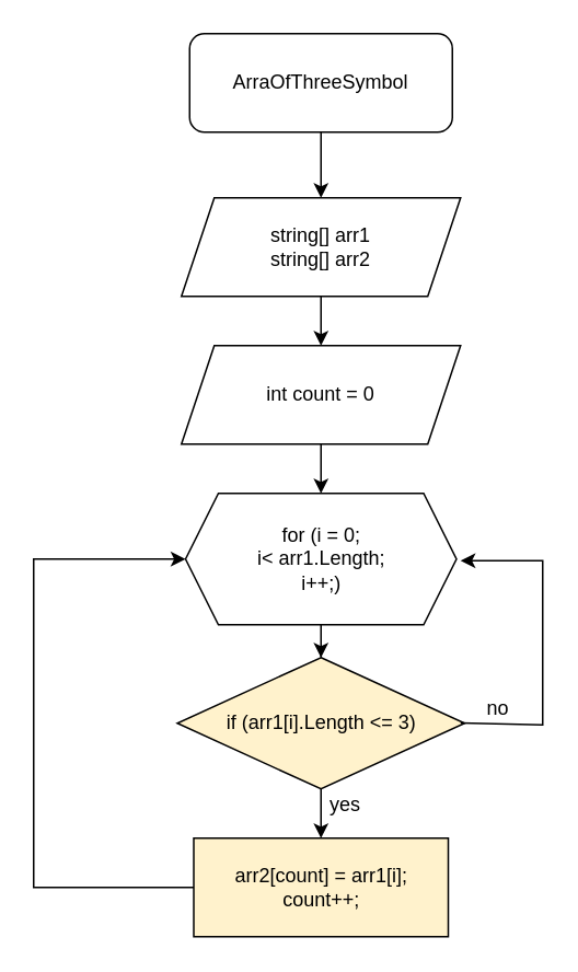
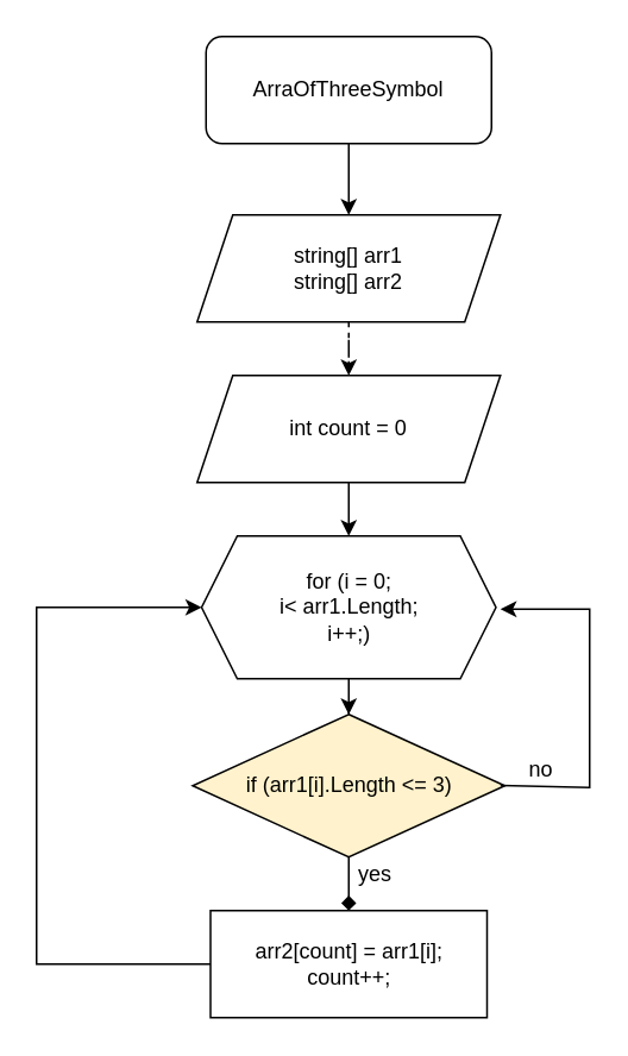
  <mxCell id="0" />
  <mxCell id="1" parent="0" />
  <mxCell id="2" value="" style="group" vertex="1" connectable="0" parent="1"><mxGeometry x="20" y="20" width="310" height="550" as="geometry" /></mxCell>
  <mxCell id="3" value="" style="edgeStyle=orthogonalEdgeStyle;rounded=0;orthogonalLoop=1;jettySize=auto;html=1;" edge="1" parent="2" source="4"><mxGeometry relative="1" as="geometry"><mxPoint x="175" y="100" as="targetPoint" /></mxGeometry></mxCell>
  <mxCell id="4" value="ArraOfThreeSymbol" style="rounded=1;whiteSpace=wrap;html=1;" vertex="1" parent="2"><mxGeometry x="95" width="160" height="60" as="geometry" /></mxCell>
  <mxCell id="5" value="string[] arr1&lt;br&gt;string[] arr2&lt;br&gt;" style="shape=parallelogram;perimeter=parallelogramPerimeter;whiteSpace=wrap;html=1;fixedSize=1;" vertex="1" parent="2"><mxGeometry x="90" y="100" width="170" height="60" as="geometry" /></mxCell>
  <mxCell id="6" value="int count = 0" style="shape=parallelogram;perimeter=parallelogramPerimeter;whiteSpace=wrap;html=1;fixedSize=1;" vertex="1" parent="2"><mxGeometry x="90" y="190" width="170" height="60" as="geometry" /></mxCell>
- <mxCell id="7" value="" style="edgeStyle=orthogonalEdgeStyle;rounded=0;orthogonalLoop=1;jettySize=auto;html=1;" edge="1" parent="2" source="5" target="6"><mxGeometry relative="1" as="geometry" /></mxCell>
+ <mxCell id="7" value="" style="edgeStyle=orthogonalEdgeStyle;rounded=0;orthogonalLoop=1;jettySize=auto;html=1;dashed=1;" edge="1" parent="2" source="5" target="6"><mxGeometry relative="1" as="geometry" /></mxCell>
  <mxCell id="8" value="for (i = 0;&lt;br&gt;i&amp;lt; arr1.Length;&lt;br&gt;i++;)&lt;br&gt;" style="shape=hexagon;perimeter=hexagonPerimeter2;whiteSpace=wrap;html=1;fixedSize=1;" vertex="1" parent="2"><mxGeometry x="92.5" y="280" width="165" height="80" as="geometry" /></mxCell>
  <mxCell id="9" value="" style="edgeStyle=orthogonalEdgeStyle;rounded=0;orthogonalLoop=1;jettySize=auto;html=1;" edge="1" parent="2" source="6" target="8"><mxGeometry relative="1" as="geometry" /></mxCell>
  <mxCell id="10" value="if (arr1[i].Length &amp;lt;= 3)" style="rhombus;whiteSpace=wrap;html=1;fillColor=#fff2cc;" vertex="1" parent="2"><mxGeometry x="87.5" y="380" width="175" height="80" as="geometry" /></mxCell>
  <mxCell id="11" value="" style="edgeStyle=orthogonalEdgeStyle;rounded=0;orthogonalLoop=1;jettySize=auto;html=1;" edge="1" parent="2" source="8" target="10"><mxGeometry relative="1" as="geometry" /></mxCell>
- <mxCell id="12" value="" style="endArrow=classic;html=1;exitX=0.5;exitY=1;exitDx=0;exitDy=0;" edge="1" parent="2" source="10" target="13"><mxGeometry width="50" height="50" relative="1" as="geometry"><mxPoint x="300" y="340" as="sourcePoint" /><mxPoint x="175" y="500" as="targetPoint" /></mxGeometry></mxCell>
- <mxCell id="13" value="arr2[count] = arr1[i];&lt;br&gt;count++;" style="rounded=0;whiteSpace=wrap;html=1;fillColor=#fff2cc;" vertex="1" parent="2"><mxGeometry x="97.5" y="490" width="155" height="60" as="geometry" /></mxCell>
+ <mxCell id="12" value="" style="endArrow=diamond;html=1;exitX=0.5;exitY=1;exitDx=0;exitDy=0;" edge="1" parent="2" source="10" target="13"><mxGeometry width="50" height="50" relative="1" as="geometry"><mxPoint x="300" y="340" as="sourcePoint" /><mxPoint x="175" y="500" as="targetPoint" /></mxGeometry></mxCell>
+ <mxCell id="13" value="arr2[count] = arr1[i];&lt;br&gt;count++;" style="rounded=0;whiteSpace=wrap;html=1;" vertex="1" parent="2"><mxGeometry x="97.5" y="490" width="155" height="60" as="geometry" /></mxCell>
  <mxCell id="14" value="yes" style="text;html=1;strokeColor=none;fillColor=none;align=center;verticalAlign=middle;whiteSpace=wrap;rounded=0;opacity=0;" vertex="1" parent="2"><mxGeometry x="170" y="460" width="40" height="20" as="geometry" /></mxCell>
  <mxCell id="15" value="" style="endArrow=classic;html=1;exitX=0;exitY=0.5;exitDx=0;exitDy=0;entryX=0;entryY=0.5;entryDx=0;entryDy=0;endSize=6;jumpSize=6;rounded=0;" edge="1" parent="2" source="13" target="8"><mxGeometry width="50" height="50" relative="1" as="geometry"><mxPoint x="210" y="330" as="sourcePoint" /><mxPoint y="270" as="targetPoint" /><Array as="points"><mxPoint y="520" /><mxPoint y="320" /></Array></mxGeometry></mxCell>
  <mxCell id="16" value="" style="endArrow=classic;html=1;rounded=0;exitX=0.969;exitY=0.485;exitDx=0;exitDy=0;exitPerimeter=0;" edge="1" parent="2"><mxGeometry width="50" height="50" relative="1" as="geometry"><mxPoint x="260.075" y="419.8" as="sourcePoint" /><mxPoint x="260" y="321" as="targetPoint" /><Array as="points"><mxPoint x="310" y="421" /><mxPoint x="310" y="321" /></Array></mxGeometry></mxCell>
  <mxCell id="17" value="no" style="text;html=1;strokeColor=none;fillColor=none;align=center;verticalAlign=middle;whiteSpace=wrap;rounded=0;opacity=0;" vertex="1" parent="2"><mxGeometry x="262.5" y="401" width="40" height="20" as="geometry" /></mxCell>
